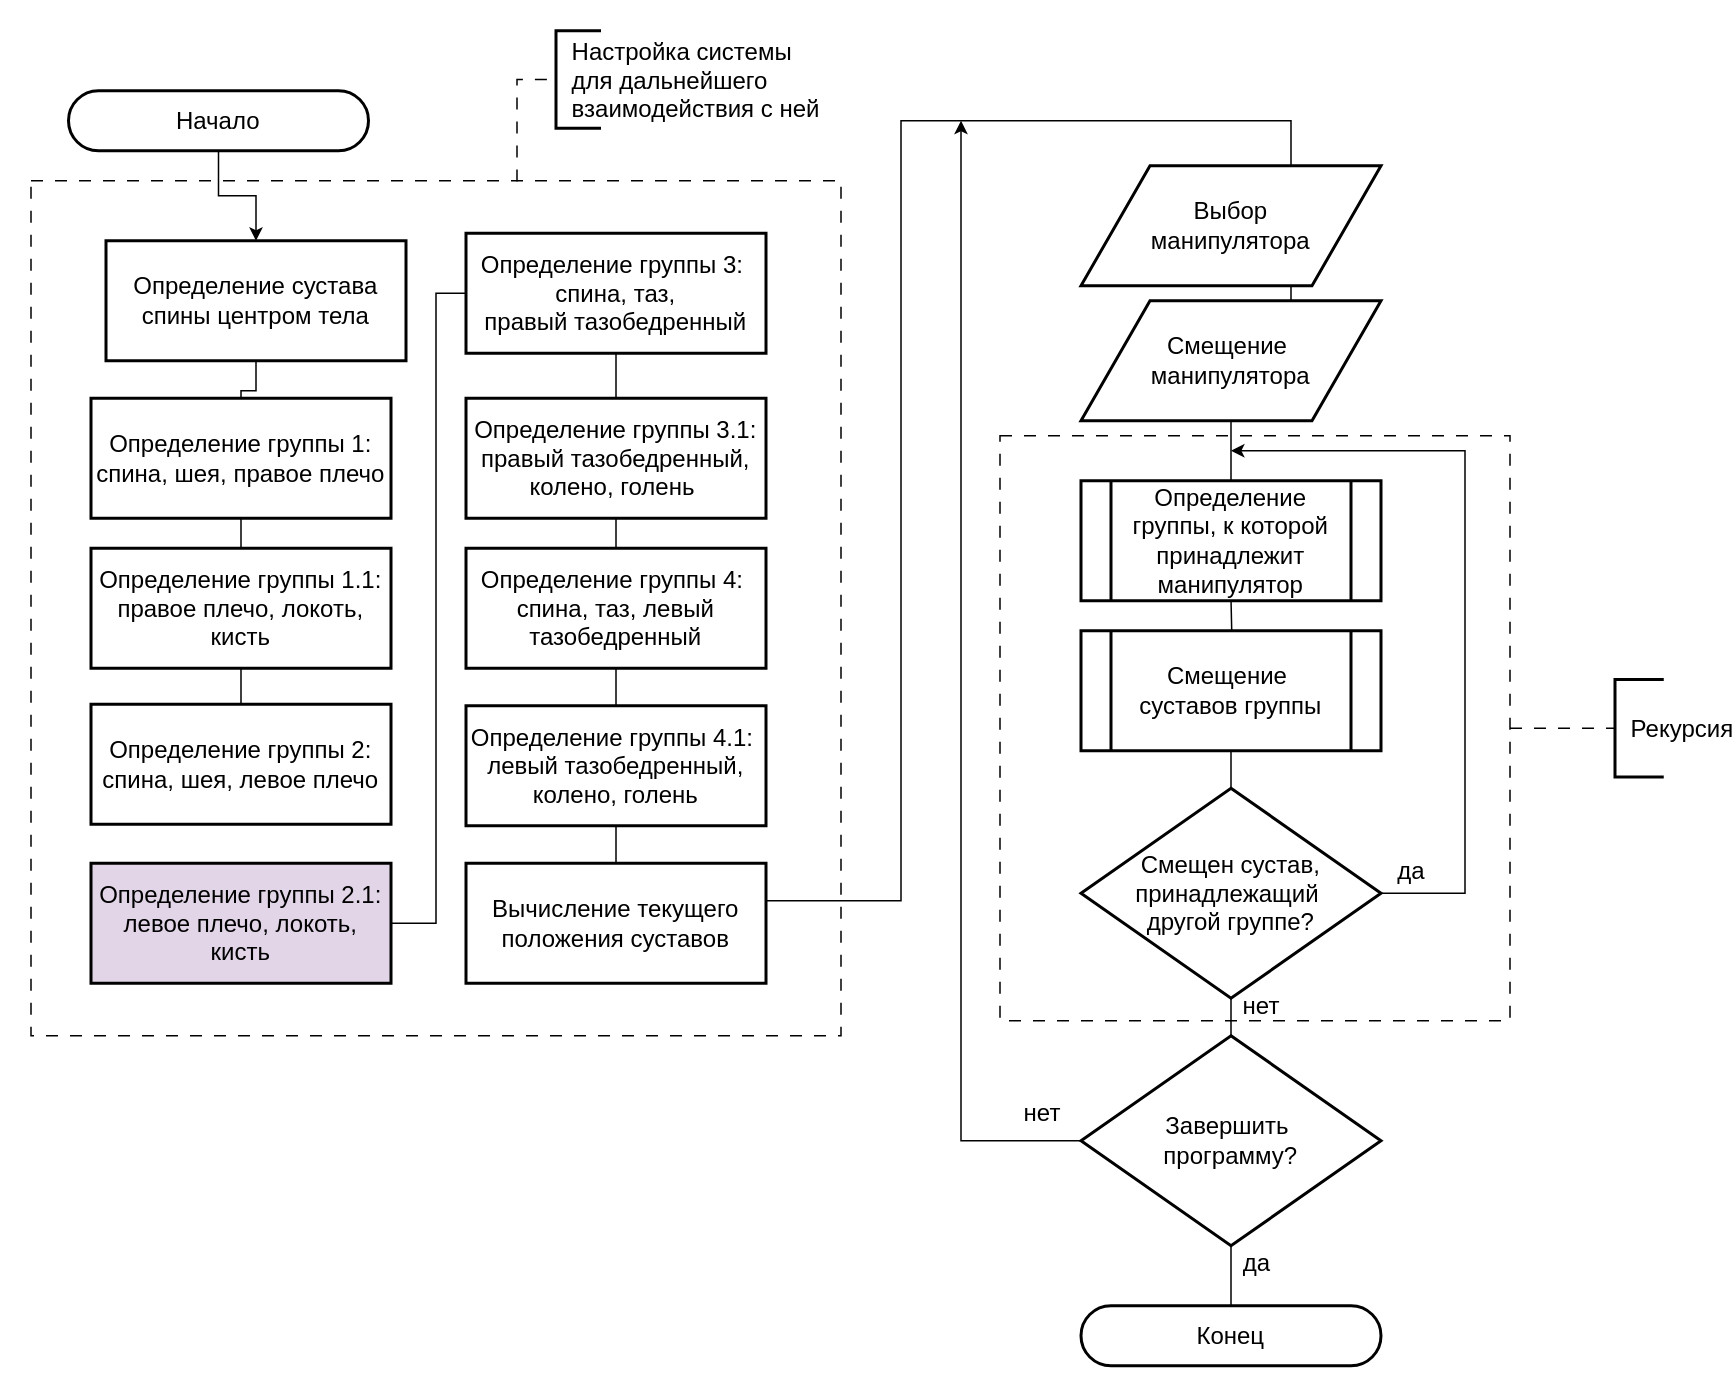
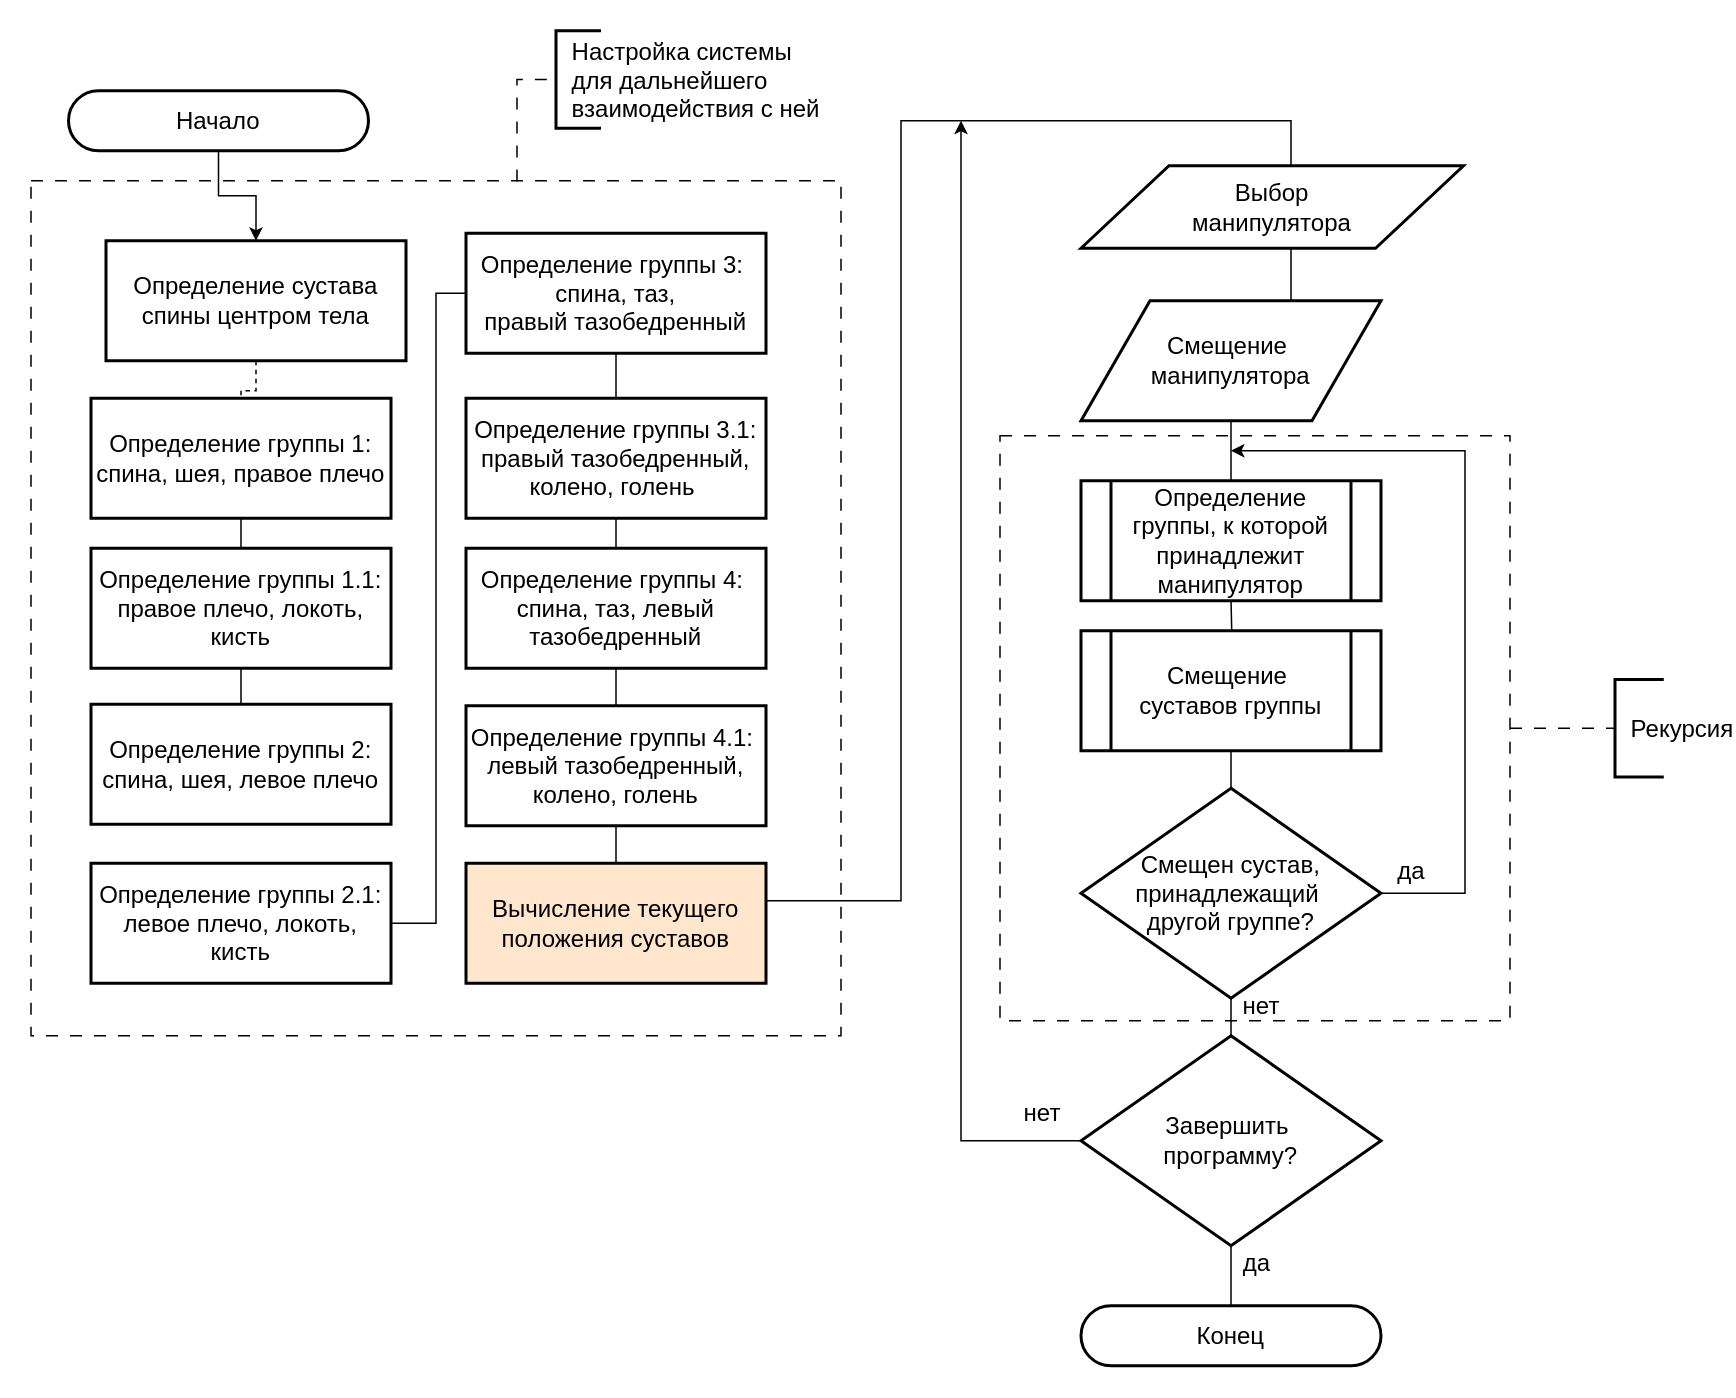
  <mxCell id="0" />
  <mxCell id="1" parent="0" />
  <mxCell id="2" value="" style="rounded=0;whiteSpace=wrap;html=1;gradientColor=default;fillColor=none;dashed=1;dashPattern=8 8;" parent="1" vertex="1"><mxGeometry x="666" y="290" width="340" height="390" as="geometry" /></mxCell>
  <mxCell id="3" value="" style="rounded=0;whiteSpace=wrap;html=1;gradientColor=default;fillColor=none;dashed=1;dashPattern=8 8;" parent="1" vertex="1"><mxGeometry x="20" y="120" width="540" height="570" as="geometry" /></mxCell>
  <mxCell id="4" style="edgeStyle=orthogonalEdgeStyle;rounded=0;orthogonalLoop=1;jettySize=auto;html=1;entryX=0.5;entryY=0;entryDx=0;entryDy=0;" parent="1" source="5" target="25" edge="1"><mxGeometry relative="1" as="geometry" /></mxCell>
  <mxCell id="5" value="&lt;font&gt;Начало&lt;/font&gt;" style="rounded=1;whiteSpace=wrap;html=1;absoluteArcSize=1;arcSize=72;strokeWidth=2;fontSize=16;" parent="1" vertex="1"><mxGeometry x="45" y="60" width="200" height="40" as="geometry" /></mxCell>
  <mxCell id="6" style="edgeStyle=orthogonalEdgeStyle;rounded=0;orthogonalLoop=1;jettySize=auto;html=1;entryX=0.5;entryY=0;entryDx=0;entryDy=0;endArrow=none;startFill=0;fontSize=16;exitX=1;exitY=0.5;exitDx=0;exitDy=0;" parent="1" source="7" target="9" edge="1"><mxGeometry relative="1" as="geometry"><Array as="points"><mxPoint x="510" y="600" /><mxPoint x="600" y="600" /><mxPoint x="600" y="80" /><mxPoint x="860" y="80" /><mxPoint x="860" y="200" /></Array></mxGeometry></mxCell>
- <mxCell id="7" value="&lt;font&gt;Вычисление текущего положения суставов&lt;/font&gt;" style="rounded=0;whiteSpace=wrap;html=1;absoluteArcSize=1;arcSize=14;strokeWidth=2;fontSize=16;" parent="1" vertex="1"><mxGeometry x="310" y="575" width="200" height="80" as="geometry" /></mxCell>
+ <mxCell id="7" value="&lt;font&gt;Вычисление текущего положения суставов&lt;/font&gt;" style="rounded=0;whiteSpace=wrap;html=1;absoluteArcSize=1;arcSize=14;strokeWidth=2;fontSize=16;fillColor=#ffe6cc;" parent="1" vertex="1"><mxGeometry x="310" y="575" width="200" height="80" as="geometry" /></mxCell>
  <mxCell id="8" value="" style="edgeStyle=orthogonalEdgeStyle;rounded=0;orthogonalLoop=1;jettySize=auto;html=1;endArrow=none;startFill=0;fontSize=16;" parent="1" target="17" edge="1"><mxGeometry relative="1" as="geometry"><mxPoint x="820.029" y="400" as="sourcePoint" /></mxGeometry></mxCell>
  <mxCell id="9" value="&lt;span&gt;Смещение&amp;nbsp;&lt;/span&gt;&lt;div&gt;&lt;span&gt;манипулятора&lt;/span&gt;&lt;/div&gt;" style="shape=parallelogram;html=1;strokeWidth=2;perimeter=parallelogramPerimeter;whiteSpace=wrap;rounded=0;arcSize=12;size=0.23;fontSize=16;" parent="1" vertex="1"><mxGeometry x="720" y="200" width="200" height="80" as="geometry" /></mxCell>
  <mxCell id="10" style="edgeStyle=orthogonalEdgeStyle;rounded=0;orthogonalLoop=1;jettySize=auto;html=1;exitX=0;exitY=0.5;exitDx=0;exitDy=0;exitPerimeter=0;fontSize=16;" parent="1" source="14" edge="1"><mxGeometry relative="1" as="geometry"><mxPoint x="640" y="80" as="targetPoint" /><Array as="points"><mxPoint x="640" y="760" /><mxPoint x="640" y="90" /></Array></mxGeometry></mxCell>
  <mxCell id="11" value="&lt;font&gt;нет&lt;/font&gt;" style="edgeLabel;html=1;align=center;verticalAlign=middle;resizable=0;points=[];fontSize=16;" parent="10" vertex="1" connectable="0"><mxGeometry x="-0.845" y="2" relative="1" as="geometry"><mxPoint x="32" y="-22" as="offset" /></mxGeometry></mxCell>
  <mxCell id="12" value="" style="edgeStyle=orthogonalEdgeStyle;rounded=0;orthogonalLoop=1;jettySize=auto;html=1;endArrow=none;endFill=0;fontSize=16;" parent="1" source="14" target="15" edge="1"><mxGeometry relative="1" as="geometry" /></mxCell>
  <mxCell id="13" value="&lt;font&gt;да&lt;/font&gt;" style="edgeLabel;html=1;align=center;verticalAlign=middle;resizable=0;points=[];fontSize=16;" parent="12" vertex="1" connectable="0"><mxGeometry x="-0.097" y="1" relative="1" as="geometry"><mxPoint x="15" y="-8" as="offset" /></mxGeometry></mxCell>
  <mxCell id="14" value="&lt;div&gt;&lt;span&gt;Завершить&amp;nbsp;&lt;/span&gt;&lt;/div&gt;&lt;div&gt;&lt;span&gt;программу?&lt;/span&gt;&lt;/div&gt;" style="strokeWidth=2;html=1;shape=mxgraph.flowchart.decision;whiteSpace=wrap;fontSize=16;" parent="1" vertex="1"><mxGeometry x="720" y="690" width="200" height="140" as="geometry" /></mxCell>
  <mxCell id="15" value="&lt;span&gt;Конец&lt;/span&gt;" style="rounded=1;whiteSpace=wrap;html=1;absoluteArcSize=1;arcSize=72;strokeWidth=2;fontSize=16;" parent="1" vertex="1"><mxGeometry x="720" y="870" width="200" height="40" as="geometry" /></mxCell>
  <mxCell id="16" value="" style="edgeStyle=orthogonalEdgeStyle;rounded=0;orthogonalLoop=1;jettySize=auto;html=1;endArrow=none;startFill=0;fontSize=16;" parent="1" source="17" target="21" edge="1"><mxGeometry relative="1" as="geometry" /></mxCell>
  <mxCell id="17" value="&lt;font&gt;Смещение&amp;nbsp;&lt;/font&gt;&lt;div&gt;&lt;font&gt;суставов группы&lt;/font&gt;&lt;/div&gt;" style="shape=process;whiteSpace=wrap;html=1;backgroundOutline=1;strokeWidth=2;fontSize=16;" parent="1" vertex="1"><mxGeometry x="720" y="420" width="200" height="80" as="geometry" /></mxCell>
  <mxCell id="18" style="edgeStyle=orthogonalEdgeStyle;rounded=0;orthogonalLoop=1;jettySize=auto;html=1;exitX=1;exitY=0.5;exitDx=0;exitDy=0;exitPerimeter=0;fontSize=16;" parent="1" source="21" edge="1"><mxGeometry relative="1" as="geometry"><mxPoint x="820" y="300" as="targetPoint" /><Array as="points"><mxPoint x="976" y="595" /><mxPoint x="976" y="300" /></Array></mxGeometry></mxCell>
  <mxCell id="19" value="" style="edgeStyle=orthogonalEdgeStyle;rounded=0;orthogonalLoop=1;jettySize=auto;html=1;endArrow=none;startFill=0;fontSize=16;" parent="1" source="21" target="14" edge="1"><mxGeometry relative="1" as="geometry" /></mxCell>
  <mxCell id="20" value="&lt;font style=&quot;font-size: 16px;&quot;&gt;нет&lt;/font&gt;" style="edgeLabel;html=1;align=center;verticalAlign=middle;resizable=0;points=[];" parent="19" vertex="1" connectable="0"><mxGeometry x="-0.686" relative="1" as="geometry"><mxPoint x="19" y="-5" as="offset" /></mxGeometry></mxCell>
  <mxCell id="21" value="&lt;div&gt;&lt;font&gt;Смещен сустав, принадлежащий&amp;nbsp;&lt;/font&gt;&lt;/div&gt;&lt;div&gt;&lt;font&gt;другой группе?&lt;/font&gt;&lt;/div&gt;" style="strokeWidth=2;html=1;shape=mxgraph.flowchart.decision;whiteSpace=wrap;fontSize=16;" parent="1" vertex="1"><mxGeometry x="720" y="525" width="200" height="140" as="geometry" /></mxCell>
  <mxCell id="22" value="&lt;font&gt;да&lt;/font&gt;" style="text;html=1;align=center;verticalAlign=middle;resizable=0;points=[];autosize=1;strokeColor=none;fillColor=none;fontSize=16;" parent="1" vertex="1"><mxGeometry x="920" y="565" width="40" height="30" as="geometry" /></mxCell>
  <mxCell id="23" value="" style="edgeStyle=orthogonalEdgeStyle;rounded=0;orthogonalLoop=1;jettySize=auto;html=1;endArrow=none;startFill=0;fontSize=16;" parent="1" source="9" edge="1"><mxGeometry relative="1" as="geometry"><mxPoint x="820" y="290" as="sourcePoint" /><mxPoint x="820" y="320" as="targetPoint" /></mxGeometry></mxCell>
- <mxCell id="24" style="edgeStyle=orthogonalEdgeStyle;rounded=0;orthogonalLoop=1;jettySize=auto;html=1;endArrow=none;startFill=0;" edge="1" parent="1" source="25" target="29"><mxGeometry relative="1" as="geometry" /></mxCell>
+ <mxCell id="24" style="edgeStyle=orthogonalEdgeStyle;rounded=0;orthogonalLoop=1;jettySize=auto;html=1;endArrow=none;startFill=0;dashed=1;" edge="1" parent="1" source="25" target="29"><mxGeometry relative="1" as="geometry" /></mxCell>
  <mxCell id="25" value="&lt;font&gt;Определение сустава спины центром тела&lt;/font&gt;" style="rounded=0;whiteSpace=wrap;html=1;absoluteArcSize=1;arcSize=14;strokeWidth=2;fontSize=16;" parent="1" vertex="1"><mxGeometry x="70" y="160" width="200" height="80" as="geometry" /></mxCell>
  <mxCell id="26" style="edgeStyle=orthogonalEdgeStyle;rounded=0;orthogonalLoop=1;jettySize=auto;html=1;dashed=1;dashPattern=8 8;endArrow=none;startFill=0;" parent="1" source="2" edge="1"><mxGeometry relative="1" as="geometry"><mxPoint x="1076" y="485" as="targetPoint" /></mxGeometry></mxCell>
  <mxCell id="27" value="&lt;font style=&quot;font-size: 16px;&quot;&gt;&amp;nbsp; Рекурсия&lt;/font&gt;" style="strokeWidth=2;html=1;shape=mxgraph.flowchart.annotation_1;align=left;pointerEvents=1;" parent="1" vertex="1"><mxGeometry x="1076" y="452.5" width="32.5" height="65" as="geometry" /></mxCell>
  <mxCell id="28" style="edgeStyle=orthogonalEdgeStyle;rounded=0;orthogonalLoop=1;jettySize=auto;html=1;entryX=0.5;entryY=0;entryDx=0;entryDy=0;endArrow=none;startFill=0;" parent="1" source="29" target="36" edge="1"><mxGeometry relative="1" as="geometry" /></mxCell>
  <mxCell id="29" value="&lt;font&gt;Определение группы 1: спина, шея, правое плечо&lt;/font&gt;" style="rounded=0;whiteSpace=wrap;html=1;absoluteArcSize=1;arcSize=14;strokeWidth=2;fontSize=16;" parent="1" vertex="1"><mxGeometry x="60" y="265" width="200" height="80" as="geometry" /></mxCell>
  <mxCell id="30" value="&lt;font&gt;Определение группы 2: спина, шея, левое&amp;nbsp;плечо&lt;/font&gt;" style="rounded=0;whiteSpace=wrap;html=1;absoluteArcSize=1;arcSize=14;strokeWidth=2;fontSize=16;" parent="1" vertex="1"><mxGeometry x="60" y="469" width="200" height="80" as="geometry" /></mxCell>
  <mxCell id="31" style="edgeStyle=orthogonalEdgeStyle;rounded=0;orthogonalLoop=1;jettySize=auto;html=1;entryX=0.5;entryY=0;entryDx=0;entryDy=0;endArrow=none;startFill=0;" parent="1" source="32" target="40" edge="1"><mxGeometry relative="1" as="geometry" /></mxCell>
  <mxCell id="32" value="&lt;font&gt;Определение группы 3:&amp;nbsp;&lt;/font&gt;&lt;div&gt;спина, таз, правый&amp;nbsp;тазобедренный&lt;/div&gt;" style="rounded=0;whiteSpace=wrap;html=1;absoluteArcSize=1;arcSize=14;strokeWidth=2;fontSize=16;" parent="1" vertex="1"><mxGeometry x="310" y="155" width="200" height="80" as="geometry" /></mxCell>
  <mxCell id="33" style="edgeStyle=orthogonalEdgeStyle;rounded=0;orthogonalLoop=1;jettySize=auto;html=1;entryX=0.5;entryY=0;entryDx=0;entryDy=0;endArrow=none;startFill=0;" parent="1" source="34" target="42" edge="1"><mxGeometry relative="1" as="geometry" /></mxCell>
  <mxCell id="34" value="&lt;font&gt;Определение группы 4:&amp;nbsp;&lt;/font&gt;&lt;div&gt;спина, таз, левый тазобедренный&lt;/div&gt;" style="rounded=0;whiteSpace=wrap;html=1;absoluteArcSize=1;arcSize=14;strokeWidth=2;fontSize=16;" parent="1" vertex="1"><mxGeometry x="310" y="365" width="200" height="80" as="geometry" /></mxCell>
  <mxCell id="35" style="edgeStyle=orthogonalEdgeStyle;rounded=0;orthogonalLoop=1;jettySize=auto;html=1;entryX=0.5;entryY=0;entryDx=0;entryDy=0;endArrow=none;startFill=0;" edge="1" parent="1" source="36" target="30"><mxGeometry relative="1" as="geometry" /></mxCell>
  <mxCell id="36" value="&lt;font&gt;Определение группы 1.1: правое плечо, локоть, кисть&lt;/font&gt;" style="rounded=0;whiteSpace=wrap;html=1;absoluteArcSize=1;arcSize=14;strokeWidth=2;fontSize=16;" parent="1" vertex="1"><mxGeometry x="60" y="365" width="200" height="80" as="geometry" /></mxCell>
  <mxCell id="37" style="edgeStyle=orthogonalEdgeStyle;rounded=0;orthogonalLoop=1;jettySize=auto;html=1;endArrow=none;startFill=0;" edge="1" parent="1" source="38" target="32"><mxGeometry relative="1" as="geometry"><Array as="points"><mxPoint x="290" y="615" /><mxPoint x="290" y="195" /></Array></mxGeometry></mxCell>
- <mxCell id="38" value="&lt;font&gt;Определение группы 2.1: левое&amp;nbsp;плечо, локоть, кисть&lt;/font&gt;" style="rounded=0;whiteSpace=wrap;html=1;absoluteArcSize=1;arcSize=14;strokeWidth=2;fontSize=16;fillColor=#e1d5e7;" parent="1" vertex="1"><mxGeometry x="60" y="575" width="200" height="80" as="geometry" /></mxCell>
+ <mxCell id="38" value="&lt;font&gt;Определение группы 2.1: левое&amp;nbsp;плечо, локоть, кисть&lt;/font&gt;" style="rounded=0;whiteSpace=wrap;html=1;absoluteArcSize=1;arcSize=14;strokeWidth=2;fontSize=16;" parent="1" vertex="1"><mxGeometry x="60" y="575" width="200" height="80" as="geometry" /></mxCell>
  <mxCell id="39" style="edgeStyle=orthogonalEdgeStyle;rounded=0;orthogonalLoop=1;jettySize=auto;html=1;endArrow=none;startFill=0;" edge="1" parent="1" source="40" target="34"><mxGeometry relative="1" as="geometry" /></mxCell>
  <mxCell id="40" value="&lt;font&gt;Определение группы 3.1:&lt;br&gt;&lt;/font&gt;&lt;div&gt;&lt;font&gt;&lt;span style=&quot;background-color: transparent; color: light-dark(rgb(0, 0, 0), rgb(255, 255, 255));&quot;&gt;правый&lt;/span&gt;&lt;span style=&quot;background-color: transparent; color: light-dark(rgb(0, 0, 0), rgb(255, 255, 255));&quot;&gt;&amp;nbsp;тазобедренный, колено, голень&lt;/span&gt;&amp;nbsp;&lt;/font&gt;&lt;/div&gt;" style="rounded=0;whiteSpace=wrap;html=1;absoluteArcSize=1;arcSize=14;strokeWidth=2;fontSize=16;" parent="1" vertex="1"><mxGeometry x="310" y="265" width="200" height="80" as="geometry" /></mxCell>
  <mxCell id="41" style="edgeStyle=orthogonalEdgeStyle;rounded=0;orthogonalLoop=1;jettySize=auto;html=1;entryX=0.5;entryY=0;entryDx=0;entryDy=0;endArrow=none;startFill=0;" edge="1" parent="1" source="42" target="7"><mxGeometry relative="1" as="geometry" /></mxCell>
  <mxCell id="42" value="&lt;font&gt;Определение группы 4.1:&amp;nbsp;&lt;br&gt;&lt;/font&gt;&lt;div&gt;&lt;font&gt;&lt;span style=&quot;background-color: transparent; color: light-dark(rgb(0, 0, 0), rgb(255, 255, 255));&quot;&gt;левый&amp;nbsp;&lt;/span&gt;тазобедренный, колено, голень&lt;/font&gt;&lt;/div&gt;" style="rounded=0;whiteSpace=wrap;html=1;absoluteArcSize=1;arcSize=14;strokeWidth=2;fontSize=16;" parent="1" vertex="1"><mxGeometry x="310" y="470" width="200" height="80" as="geometry" /></mxCell>
  <mxCell id="43" value="&lt;font style=&quot;font-size: 16px;&quot;&gt;&amp;nbsp; Настройка системы&amp;nbsp;&lt;/font&gt;&lt;div&gt;&lt;font style=&quot;font-size: 16px;&quot;&gt;&amp;nbsp; для дальнейшего&amp;nbsp;&lt;/font&gt;&lt;/div&gt;&lt;div&gt;&lt;font style=&quot;font-size: 16px;&quot;&gt;&amp;nbsp; взаимодействия с ней&lt;/font&gt;&lt;/div&gt;" style="strokeWidth=2;html=1;shape=mxgraph.flowchart.annotation_1;align=left;pointerEvents=1;" parent="1" vertex="1"><mxGeometry x="370" y="20" width="30" height="65" as="geometry" /></mxCell>
  <mxCell id="44" style="edgeStyle=orthogonalEdgeStyle;rounded=0;orthogonalLoop=1;jettySize=auto;html=1;dashed=1;dashPattern=8 8;endArrow=none;startFill=0;exitX=0.6;exitY=0.001;exitDx=0;exitDy=0;exitPerimeter=0;entryX=0;entryY=0.5;entryDx=0;entryDy=0;entryPerimeter=0;" parent="1" source="3" target="43" edge="1"><mxGeometry relative="1" as="geometry"><mxPoint x="500" y="100" as="targetPoint" /><mxPoint x="430" y="100" as="sourcePoint" /></mxGeometry></mxCell>
  <mxCell id="45" value="Определение группы, к которой принадлежит манипулятор" style="shape=process;whiteSpace=wrap;html=1;backgroundOutline=1;strokeWidth=2;fontSize=16;" parent="1" vertex="1"><mxGeometry x="720" y="320" width="200" height="80" as="geometry" /></mxCell>
- <mxCell id="46" value="&lt;span&gt;Выбор&lt;/span&gt;&lt;div&gt;&lt;span&gt;манипулятора&lt;/span&gt;&lt;/div&gt;" style="shape=parallelogram;html=1;strokeWidth=2;perimeter=parallelogramPerimeter;whiteSpace=wrap;rounded=0;arcSize=12;size=0.23;fontSize=16;" parent="1" vertex="1"><mxGeometry x="720" y="110" width="200" height="80" as="geometry" /></mxCell>
+ <mxCell id="46" value="&lt;span&gt;Выбор&lt;/span&gt;&lt;div&gt;&lt;span&gt;манипулятора&lt;/span&gt;&lt;/div&gt;" style="shape=parallelogram;html=1;strokeWidth=2;perimeter=parallelogramPerimeter;whiteSpace=wrap;rounded=0;arcSize=12;size=0.23;fontSize=16;" parent="1" vertex="1"><mxGeometry x="720" y="110" width="255" height="55" as="geometry" /></mxCell>
